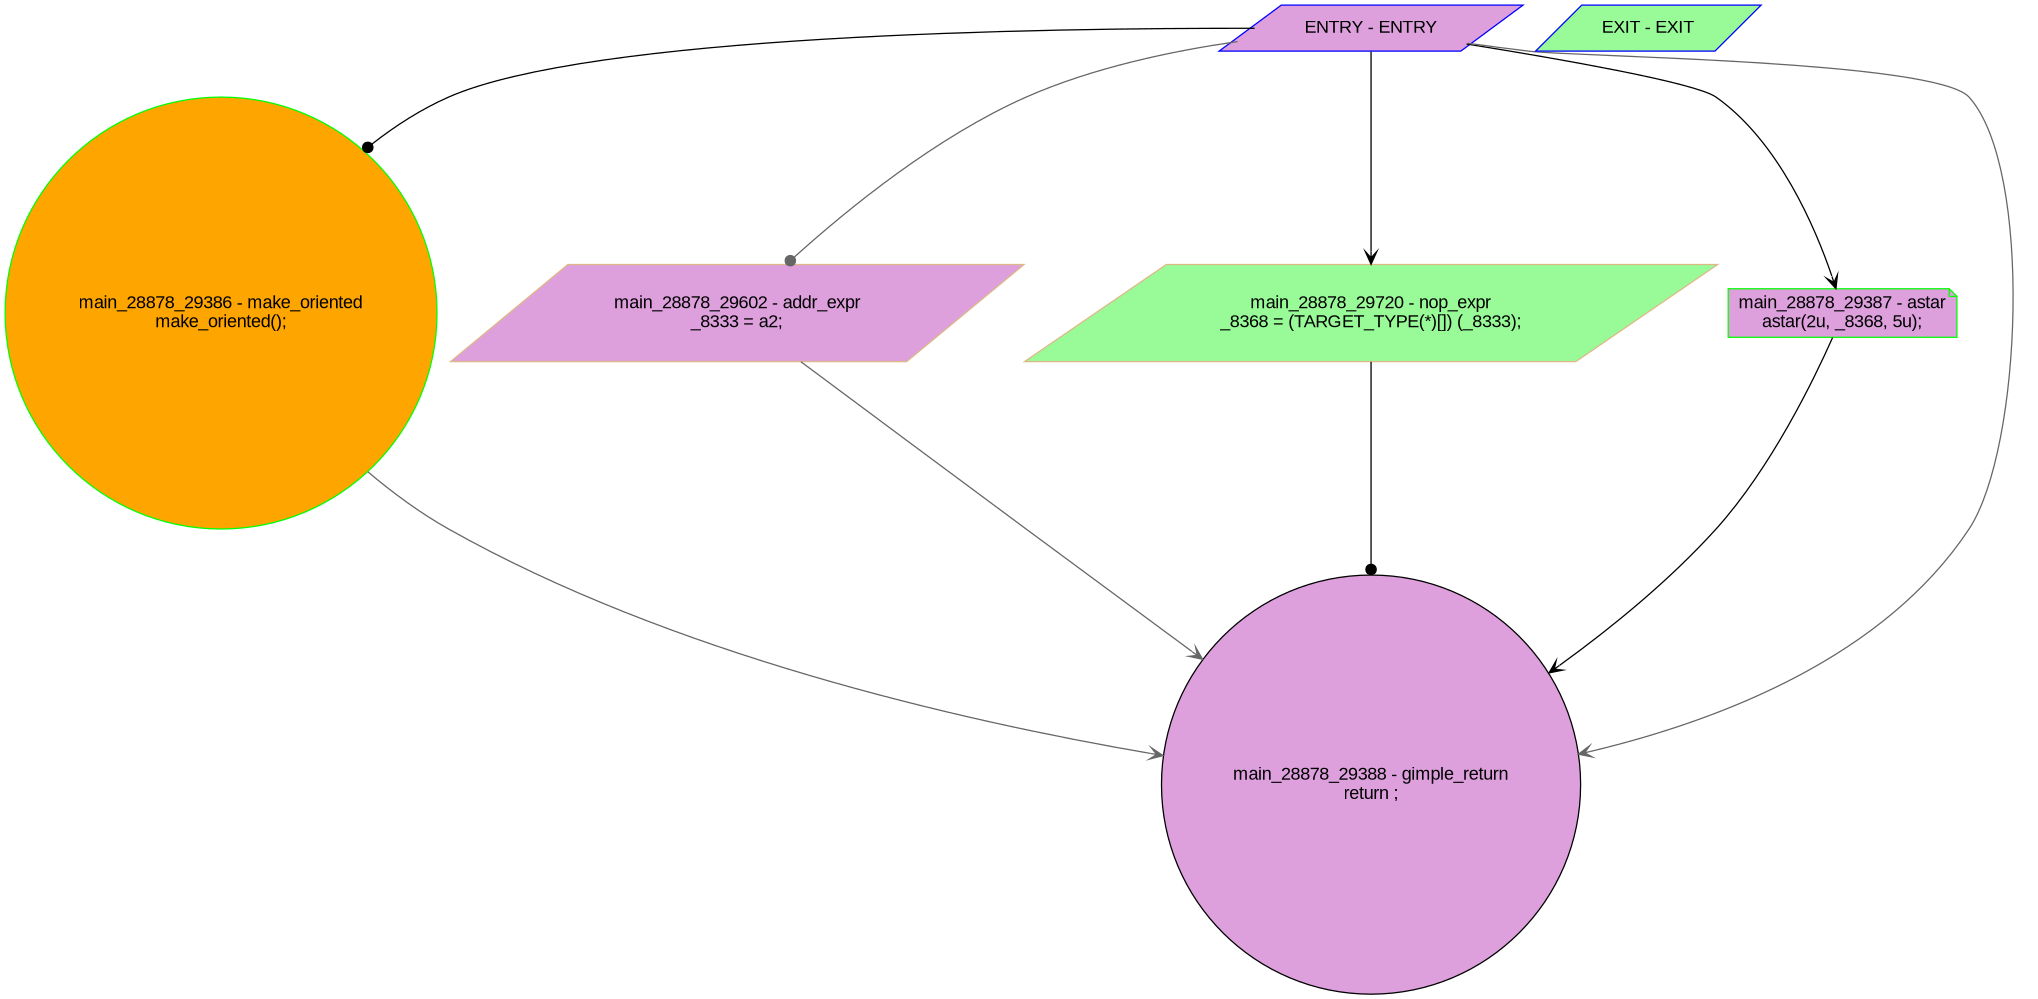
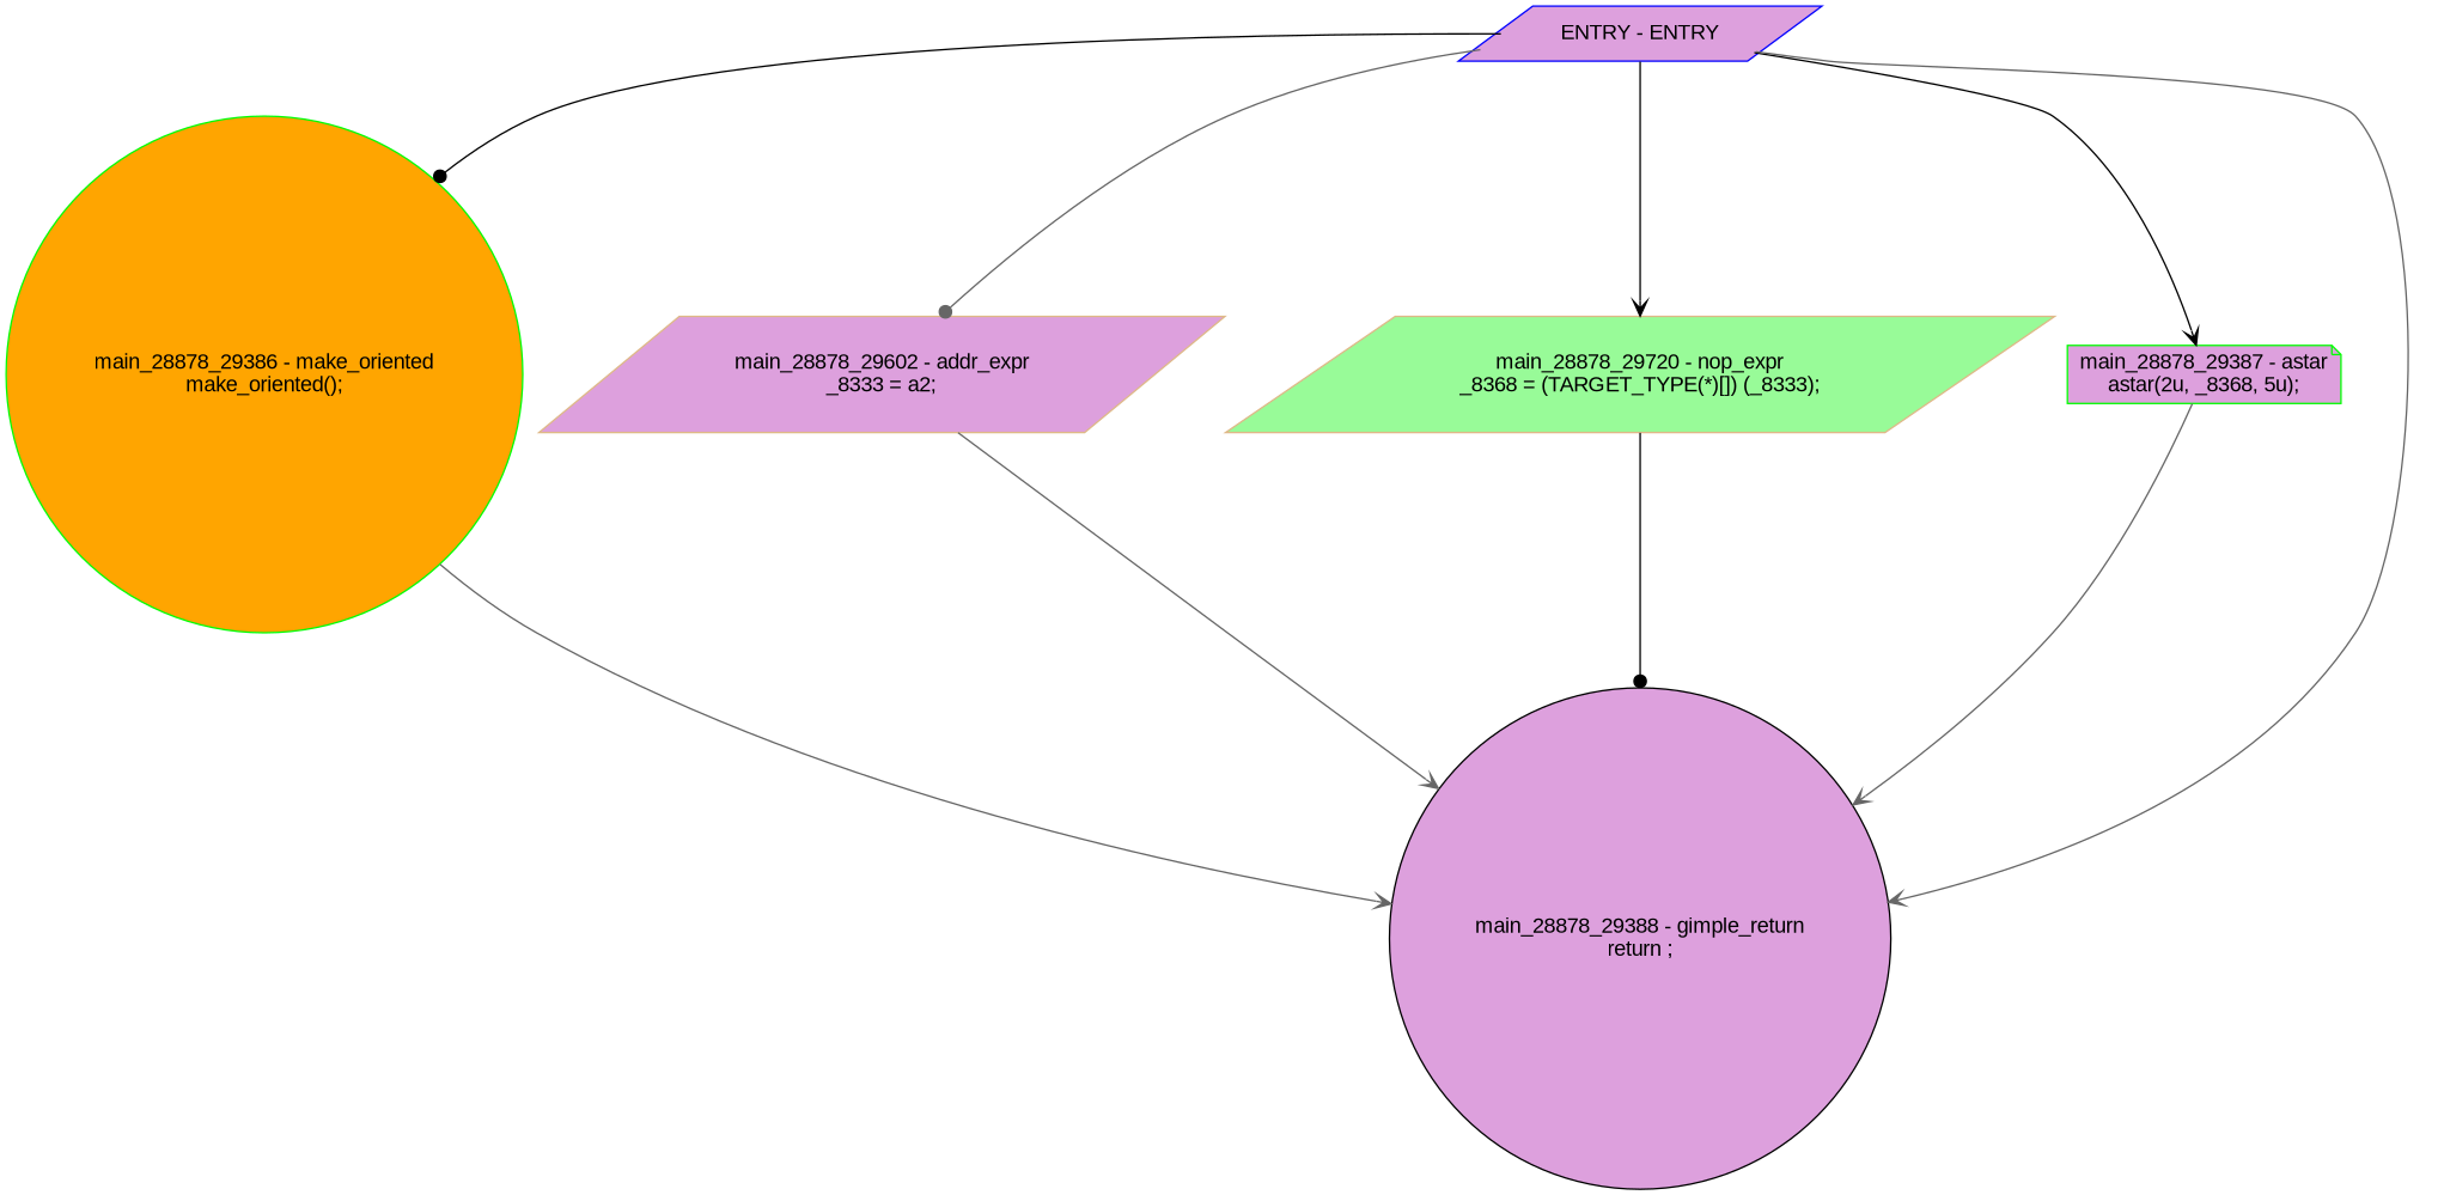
  digraph {
    fontname="Liberation Sans"
    node [color=blue fillcolor=plum fontname="Liberation Sans" shape=parallelogram style=filled]
    edge [arrowhead=vee color=gray40 fontname="Liberation Sans"]
    n1 [label="ENTRY - ENTRY"]
    n2 [color=green fillcolor=orange label="main_28878_29386 - make_oriented\nmake_oriented();\n" shape=circle]
    n3 [color=burlywood label="main_28878_29602 - addr_expr\n_8333 = a2;\n"]
    n4 [color=burlywood fillcolor=palegreen label="main_28878_29720 - nop_expr\n_8368 = (TARGET_TYPE(*)[]) (_8333);\n"]
    n5 [color=green label="main_28878_29387 - astar\nastar(2u, _8368, 5u);\n" shape=note]
    n6 [label="main_28878_29388 - gimple_return\nreturn ;\n" shape=circle color=""]
-   n7 [fillcolor=palegreen label="EXIT - EXIT"]
    n1 -> n2 [arrowhead=dot color=black]
    n1 -> n3 [arrowhead=dot]
    n1 -> n4 [color=black]
    n1 -> n5 [color=black]
    n1 -> n6
    n2 -> n6
    n3 -> n6
    n4 -> n6 [arrowhead=dot color=black]
-   n5 -> n6 [color=black]
+   n5 -> n6
  }
